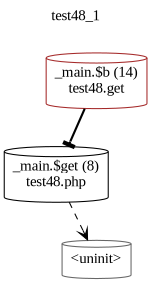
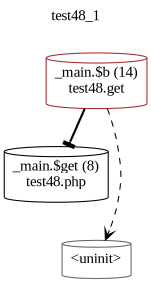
  digraph {
    fontname="Liberation Serif"
    label=test48_1
    labelloc=t
    node [fontname="Liberation Serif" shape=cylinder]
    edge [fontname="Liberation Serif"]
    n1 [color=brown label="_main.$b (14)\ntest48.get"]
    n2 [color=black label="_main.$get (8)\ntest48.php"]
    n3 [color=gray40 label="<uninit>"]
    n1 -> n2 [arrowhead=tee style=bold]
-   n2 -> n3 [arrowhead=vee style=dashed]
+   n1 -> n3 [arrowhead=vee style=dashed]
  }
